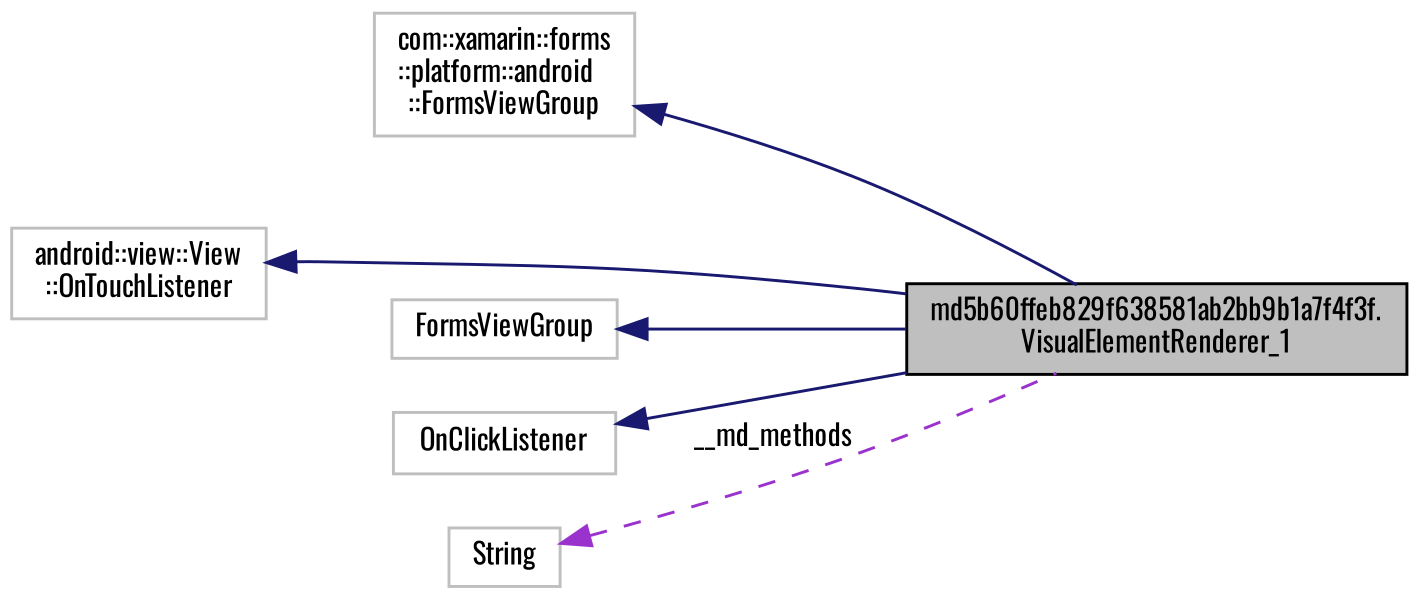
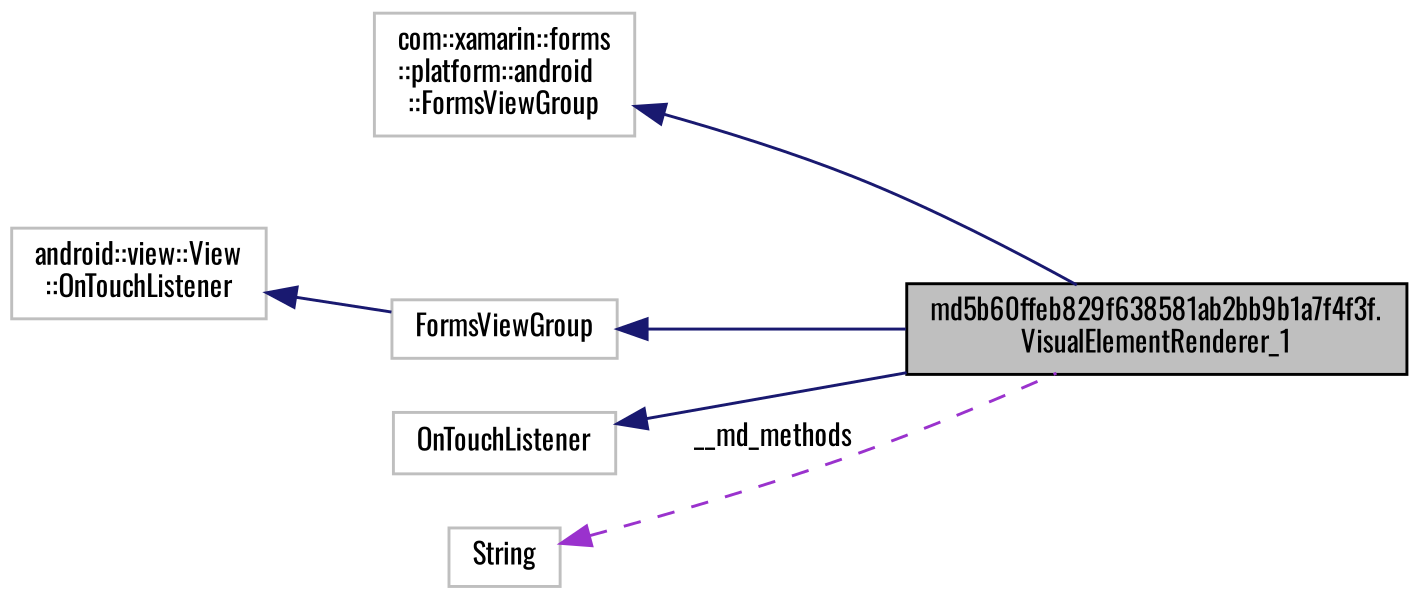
  digraph {
    fontname=Oswald
    rankdir=LR
    node [color=grey75 fillcolor=white fontname=Oswald fontsize=10 shape=record style=filled]
    edge [color=midnightblue dir=back fontname=Oswald fontsize=10 labelfontname=Helvetica labelfontsize=10 style=solid]
    n1 [color=black fillcolor=grey75 fontcolor=black height=0.2 label="md5b60ffeb829f638581ab2bb9b1a7f4f3f.\lVisualElementRenderer_1" width=0.4]
    n2 [height=0.2 label="com::xamarin::forms\l::platform::android\l::FormsViewGroup" width=0.4]
    n3 [height=0.2 label=FormsViewGroup width=0.4]
    n4 [height=0.2 label="android::view::View\l::OnTouchListener" width=0.4]
-   n5 [height=0.2 label=OnClickListener width=0.4]
+   n5 [height=0.2 label=OnTouchListener width=0.4]
    n6 [height=0.2 label=String width=0.4]
    n2 -> n1
    n3 -> n1
-   n4 -> n1
+   n4 -> n3
    n5 -> n1
    n6 -> n1 [color=darkorchid3 label=" __md_methods" style=dashed]
  }
